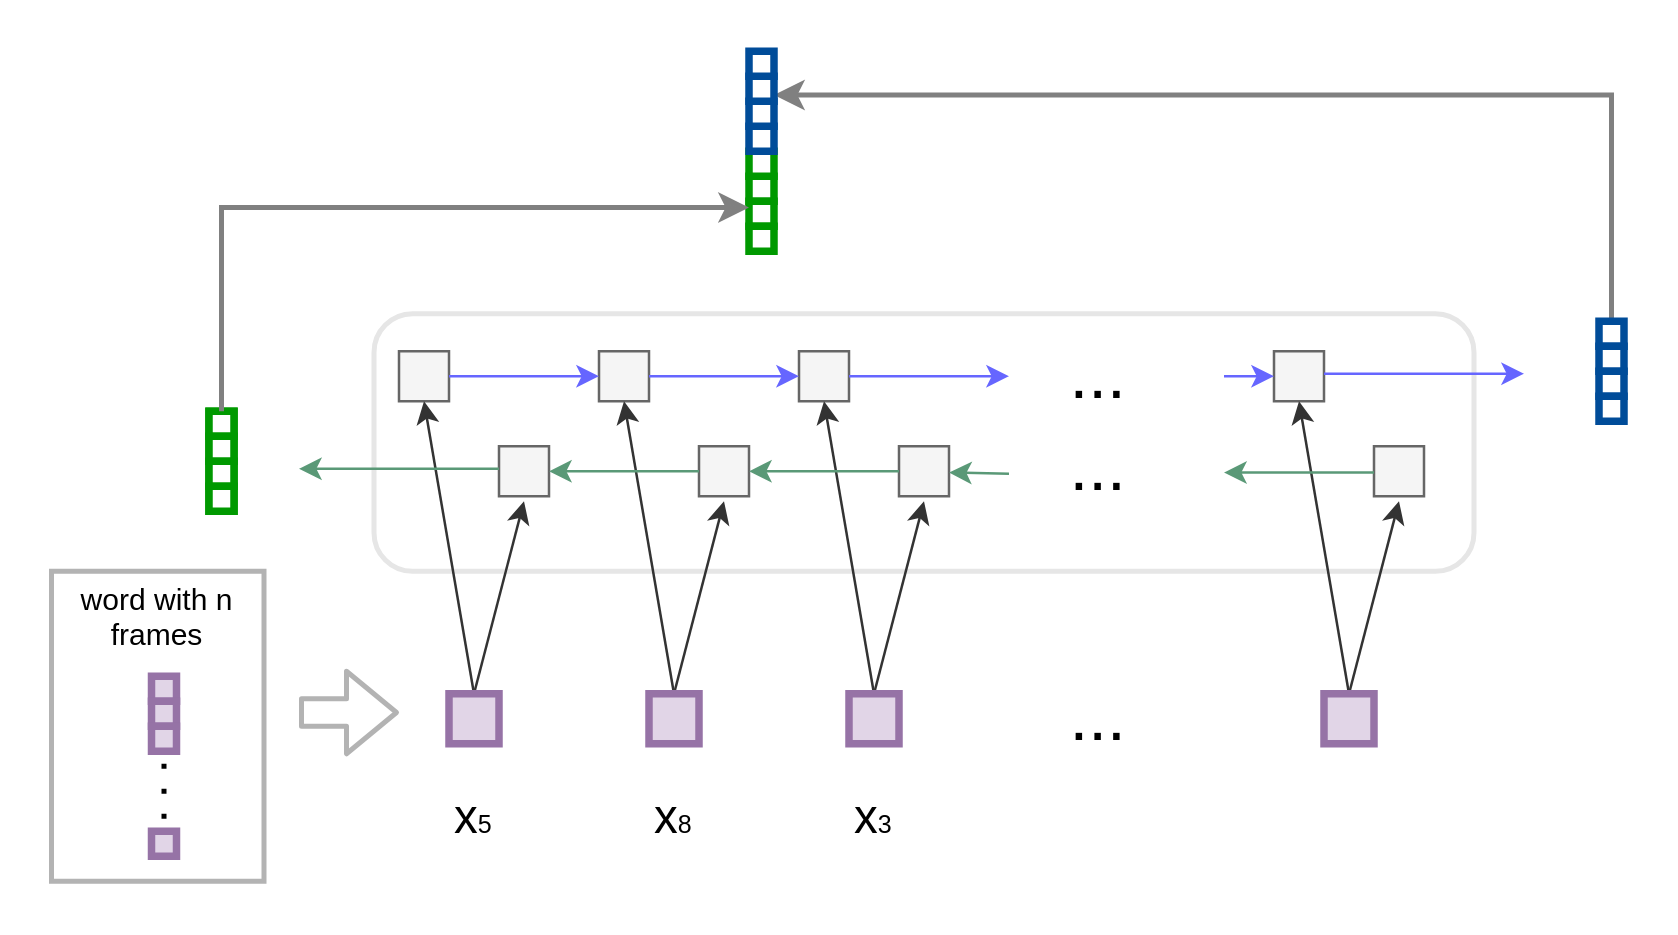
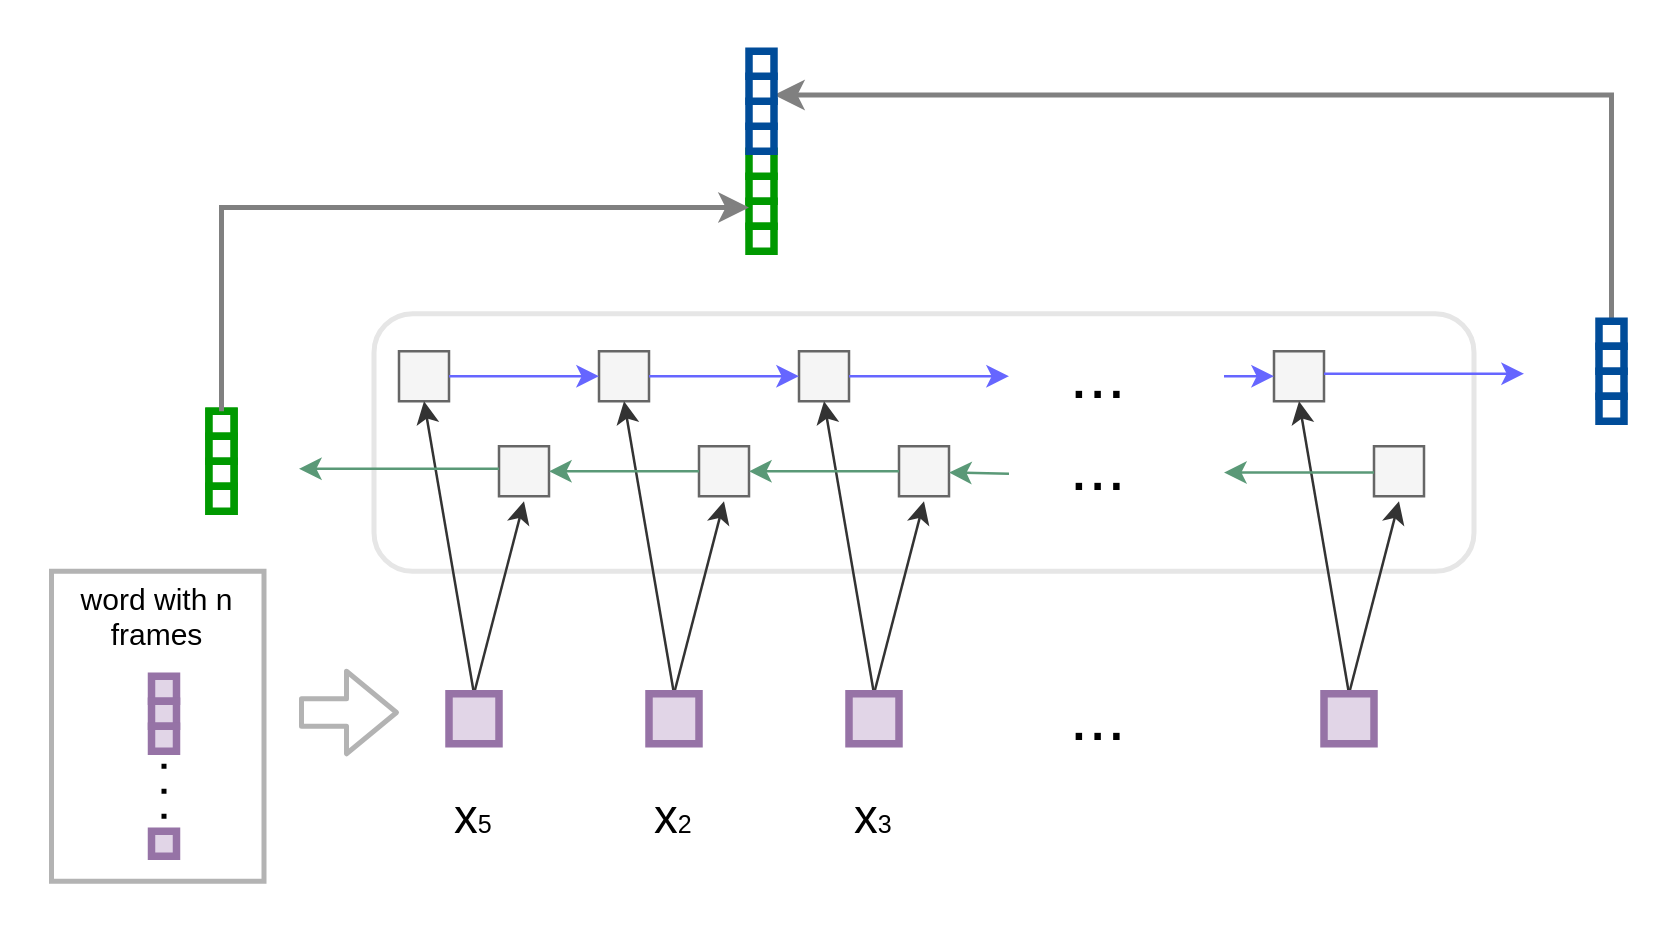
  <mxCell id="0" />
  <mxCell id="1" parent="0" />
  <mxCell id="2" value="" style="rounded=1;whiteSpace=wrap;html=1;strokeColor=#E6E6E6;strokeWidth=2;fillColor=#FFFFFF;" parent="1" vertex="1"><mxGeometry x="149" y="125" width="440" height="103" as="geometry" /></mxCell>
  <mxCell id="3" value="&lt;div&gt;word with n frames&lt;/div&gt;&lt;div&gt;&lt;br&gt;&lt;/div&gt;&lt;div&gt;&lt;br&gt;&lt;/div&gt;&lt;div&gt;&lt;br&gt;&lt;/div&gt;&lt;div&gt;&lt;br&gt;&lt;/div&gt;&lt;div&gt;&lt;br&gt;&lt;/div&gt;&lt;div&gt;&lt;br&gt;&lt;/div&gt;" style="rounded=0;whiteSpace=wrap;html=1;strokeColor=#B3B3B3;strokeWidth=2;" parent="1" vertex="1"><mxGeometry x="20" y="228" width="85" height="124" as="geometry" /></mxCell>
  <mxCell id="4" value="" style="rounded=0;whiteSpace=wrap;html=1;fillColor=#f5f5f5;strokeColor=#666666;fontColor=#333333;" parent="1" vertex="1"><mxGeometry x="159" y="140" width="20" height="20" as="geometry" /></mxCell>
  <mxCell id="5" value="" style="rounded=0;whiteSpace=wrap;html=1;fillColor=#f5f5f5;strokeColor=#666666;fontColor=#333333;" parent="1" vertex="1"><mxGeometry x="239" y="140" width="20" height="20" as="geometry" /></mxCell>
  <mxCell id="6" value="" style="rounded=0;whiteSpace=wrap;html=1;fillColor=#f5f5f5;strokeColor=#666666;fontColor=#333333;" parent="1" vertex="1"><mxGeometry x="319" y="140" width="20" height="20" as="geometry" /></mxCell>
  <mxCell id="7" value="" style="rounded=0;whiteSpace=wrap;html=1;fillColor=#f5f5f5;strokeColor=#666666;fontColor=#333333;" parent="1" vertex="1"><mxGeometry x="509" y="140" width="20" height="20" as="geometry" /></mxCell>
  <mxCell id="8" value="" style="rounded=0;whiteSpace=wrap;html=1;fillColor=#f5f5f5;strokeColor=#666666;fontColor=#333333;" parent="1" vertex="1"><mxGeometry x="199" y="178" width="20" height="20" as="geometry" /></mxCell>
  <mxCell id="9" value="" style="rounded=0;whiteSpace=wrap;html=1;fillColor=#f5f5f5;strokeColor=#666666;fontColor=#333333;" parent="1" vertex="1"><mxGeometry x="279" y="178" width="20" height="20" as="geometry" /></mxCell>
  <mxCell id="10" value="" style="rounded=0;whiteSpace=wrap;html=1;fillColor=#f5f5f5;strokeColor=#666666;fontColor=#333333;" parent="1" vertex="1"><mxGeometry x="359" y="178" width="20" height="20" as="geometry" /></mxCell>
  <mxCell id="11" value="" style="rounded=0;whiteSpace=wrap;html=1;fillColor=#f5f5f5;strokeColor=#666666;fontColor=#333333;" parent="1" vertex="1"><mxGeometry x="549" y="178" width="20" height="20" as="geometry" /></mxCell>
  <mxCell id="12" style="rounded=0;orthogonalLoop=1;jettySize=auto;html=1;exitX=0.5;exitY=0;exitDx=0;exitDy=0;entryX=0.5;entryY=1;entryDx=0;entryDy=0;strokeColor=#333333;" parent="1" source="14" target="4" edge="1"><mxGeometry relative="1" as="geometry" /></mxCell>
  <mxCell id="13" style="edgeStyle=none;rounded=0;orthogonalLoop=1;jettySize=auto;html=1;exitX=0.5;exitY=0;exitDx=0;exitDy=0;strokeColor=#333333;" parent="1" source="14" edge="1"><mxGeometry relative="1" as="geometry"><mxPoint x="209" y="200" as="targetPoint" /></mxGeometry></mxCell>
  <mxCell id="14" value="" style="rounded=0;whiteSpace=wrap;html=1;strokeColor=#9673a6;fillColor=#e1d5e7;strokeWidth=3;" parent="1" vertex="1"><mxGeometry x="179" y="277" width="20" height="20" as="geometry" /></mxCell>
  <mxCell id="15" style="edgeStyle=none;rounded=0;orthogonalLoop=1;jettySize=auto;html=1;exitX=0.5;exitY=0;exitDx=0;exitDy=0;entryX=0.5;entryY=1;entryDx=0;entryDy=0;strokeColor=#333333;" parent="1" source="17" target="5" edge="1"><mxGeometry relative="1" as="geometry" /></mxCell>
  <mxCell id="16" style="edgeStyle=none;rounded=0;orthogonalLoop=1;jettySize=auto;html=1;exitX=0.5;exitY=0;exitDx=0;exitDy=0;strokeColor=#333333;" parent="1" source="17" edge="1"><mxGeometry relative="1" as="geometry"><mxPoint x="289" y="200" as="targetPoint" /></mxGeometry></mxCell>
  <mxCell id="17" value="" style="rounded=0;whiteSpace=wrap;html=1;strokeColor=#9673a6;fillColor=#e1d5e7;strokeWidth=3;" parent="1" vertex="1"><mxGeometry x="259" y="277" width="20" height="20" as="geometry" /></mxCell>
  <mxCell id="18" style="edgeStyle=none;rounded=0;orthogonalLoop=1;jettySize=auto;html=1;exitX=0.5;exitY=0;exitDx=0;exitDy=0;entryX=0.5;entryY=1;entryDx=0;entryDy=0;strokeColor=#333333;" parent="1" source="20" target="6" edge="1"><mxGeometry relative="1" as="geometry" /></mxCell>
  <mxCell id="19" style="edgeStyle=none;rounded=0;orthogonalLoop=1;jettySize=auto;html=1;exitX=0.5;exitY=0;exitDx=0;exitDy=0;strokeColor=#333333;" parent="1" source="20" edge="1"><mxGeometry relative="1" as="geometry"><mxPoint x="369" y="200" as="targetPoint" /></mxGeometry></mxCell>
  <mxCell id="20" value="" style="rounded=0;whiteSpace=wrap;html=1;strokeColor=#9673a6;fillColor=#e1d5e7;strokeWidth=3;" parent="1" vertex="1"><mxGeometry x="339" y="277" width="20" height="20" as="geometry" /></mxCell>
  <mxCell id="21" style="edgeStyle=none;rounded=0;orthogonalLoop=1;jettySize=auto;html=1;exitX=0.5;exitY=0;exitDx=0;exitDy=0;entryX=0.5;entryY=1;entryDx=0;entryDy=0;strokeColor=#333333;" parent="1" source="23" target="7" edge="1"><mxGeometry relative="1" as="geometry" /></mxCell>
  <mxCell id="22" style="edgeStyle=none;rounded=0;orthogonalLoop=1;jettySize=auto;html=1;exitX=0.5;exitY=0;exitDx=0;exitDy=0;strokeColor=#333333;" parent="1" source="23" edge="1"><mxGeometry relative="1" as="geometry"><mxPoint x="559" y="200" as="targetPoint" /></mxGeometry></mxCell>
  <mxCell id="23" value="" style="rounded=0;whiteSpace=wrap;html=1;strokeColor=#9673a6;fillColor=#e1d5e7;strokeWidth=3;" parent="1" vertex="1"><mxGeometry x="529" y="277" width="20" height="20" as="geometry" /></mxCell>
  <mxCell id="24" value="" style="endArrow=classic;html=1;strokeColor=#6666FF;entryX=0;entryY=0.5;entryDx=0;entryDy=0;" parent="1" target="6" edge="1"><mxGeometry width="50" height="50" relative="1" as="geometry"><mxPoint x="259" y="150" as="sourcePoint" /><mxPoint x="299" y="150" as="targetPoint" /></mxGeometry></mxCell>
  <mxCell id="25" value="" style="endArrow=classic;html=1;strokeColor=#6666FF;entryX=0;entryY=0.5;entryDx=0;entryDy=0;" parent="1" target="5" edge="1"><mxGeometry width="50" height="50" relative="1" as="geometry"><mxPoint x="179" y="150" as="sourcePoint" /><mxPoint x="219" y="150" as="targetPoint" /></mxGeometry></mxCell>
  <mxCell id="26" value="" style="endArrow=classic;html=1;strokeColor=#6666FF;entryX=0;entryY=0.5;entryDx=0;entryDy=0;" parent="1" target="7" edge="1"><mxGeometry width="50" height="50" relative="1" as="geometry"><mxPoint x="489" y="150" as="sourcePoint" /><mxPoint x="379" y="150" as="targetPoint" /></mxGeometry></mxCell>
  <mxCell id="27" value="" style="endArrow=classic;html=1;strokeColor=#6666FF;" parent="1" edge="1"><mxGeometry width="50" height="50" relative="1" as="geometry"><mxPoint x="529" y="149" as="sourcePoint" /><mxPoint x="609" y="149" as="targetPoint" /></mxGeometry></mxCell>
  <mxCell id="28" value="" style="endArrow=classic;html=1;strokeColor=#5A9977;exitX=0;exitY=0.5;exitDx=0;exitDy=0;entryX=1;entryY=0.5;entryDx=0;entryDy=0;" parent="1" source="10" edge="1" target="9"><mxGeometry width="50" height="50" relative="1" as="geometry"><mxPoint x="349" y="187" as="sourcePoint" /><mxPoint x="299" y="190" as="targetPoint" /></mxGeometry></mxCell>
  <mxCell id="29" value="" style="endArrow=classic;html=1;strokeColor=#5A9977;exitX=0;exitY=0.5;exitDx=0;exitDy=0;exitPerimeter=0;" parent="1" source="9" edge="1"><mxGeometry width="50" height="50" relative="1" as="geometry"><mxPoint x="269" y="188" as="sourcePoint" /><mxPoint x="219" y="188" as="targetPoint" /></mxGeometry></mxCell>
  <mxCell id="30" value="" style="endArrow=classic;html=1;strokeColor=#5A9977;" parent="1" edge="1"><mxGeometry width="50" height="50" relative="1" as="geometry"><mxPoint x="199" y="187" as="sourcePoint" /><mxPoint x="119" y="187" as="targetPoint" /></mxGeometry></mxCell>
  <mxCell id="31" value="" style="group;strokeColor=#009900;strokeWidth=3;" parent="1" vertex="1" connectable="0"><mxGeometry x="83" y="164" width="10" height="40" as="geometry" /></mxCell>
  <mxCell id="32" value="" style="whiteSpace=wrap;html=1;aspect=fixed;strokeColor=#009900;strokeWidth=3;" parent="31" vertex="1"><mxGeometry width="10" height="10" as="geometry" /></mxCell>
  <mxCell id="33" value="" style="whiteSpace=wrap;html=1;aspect=fixed;strokeColor=#009900;strokeWidth=3;" parent="31" vertex="1"><mxGeometry y="10" width="10" height="10" as="geometry" /></mxCell>
  <mxCell id="34" value="" style="whiteSpace=wrap;html=1;aspect=fixed;strokeColor=#009900;strokeWidth=3;" parent="31" vertex="1"><mxGeometry y="20" width="10" height="10" as="geometry" /></mxCell>
  <mxCell id="35" value="" style="whiteSpace=wrap;html=1;aspect=fixed;strokeColor=#009900;strokeWidth=3;" parent="31" vertex="1"><mxGeometry y="30" width="10" height="10" as="geometry" /></mxCell>
  <mxCell id="36" value="&lt;font style=&quot;font-size: 27px&quot;&gt;...&lt;/font&gt;" style="text;html=1;strokeColor=none;fillColor=none;align=center;verticalAlign=middle;whiteSpace=wrap;rounded=0;" parent="1" vertex="1"><mxGeometry x="419" y="277" width="40" height="20" as="geometry" /></mxCell>
  <mxCell id="37" value="&lt;font style=&quot;font-size: 19px&quot;&gt;x&lt;/font&gt;&lt;font size=&quot;1&quot;&gt;5&lt;/font&gt;" style="text;html=1;strokeColor=none;fillColor=none;align=center;verticalAlign=middle;whiteSpace=wrap;rounded=0;" parent="1" vertex="1"><mxGeometry x="169" y="317" width="40" height="20" as="geometry" /></mxCell>
- <mxCell id="38" value="&lt;font style=&quot;font-size: 19px&quot;&gt;x&lt;/font&gt;&lt;font size=&quot;1&quot;&gt;8&lt;/font&gt;" style="text;html=1;strokeColor=none;fillColor=none;align=center;verticalAlign=middle;whiteSpace=wrap;rounded=0;" parent="1" vertex="1"><mxGeometry x="249" y="317" width="40" height="20" as="geometry" /></mxCell>
+ <mxCell id="38" value="&lt;font style=&quot;font-size: 19px&quot;&gt;x&lt;/font&gt;&lt;font size=&quot;1&quot;&gt;2&lt;/font&gt;" style="text;html=1;strokeColor=none;fillColor=none;align=center;verticalAlign=middle;whiteSpace=wrap;rounded=0;" parent="1" vertex="1"><mxGeometry x="249" y="317" width="40" height="20" as="geometry" /></mxCell>
  <mxCell id="39" value="&lt;font style=&quot;font-size: 19px&quot;&gt;x&lt;/font&gt;&lt;font size=&quot;1&quot;&gt;3&lt;/font&gt;" style="text;html=1;strokeColor=none;fillColor=none;align=center;verticalAlign=middle;whiteSpace=wrap;rounded=0;" parent="1" vertex="1"><mxGeometry x="329" y="317" width="40" height="20" as="geometry" /></mxCell>
  <mxCell id="40" value="&lt;font style=&quot;font-size: 27px&quot;&gt;...&lt;/font&gt;" style="text;html=1;strokeColor=none;fillColor=none;align=center;verticalAlign=middle;whiteSpace=wrap;rounded=0;" parent="1" vertex="1"><mxGeometry x="419" y="177" width="40" height="20" as="geometry" /></mxCell>
  <mxCell id="41" value="&lt;font style=&quot;font-size: 27px&quot;&gt;...&lt;/font&gt;" style="text;html=1;strokeColor=none;fillColor=none;align=center;verticalAlign=middle;whiteSpace=wrap;rounded=0;" parent="1" vertex="1"><mxGeometry x="419" y="140" width="40" height="20" as="geometry" /></mxCell>
  <mxCell id="42" style="edgeStyle=orthogonalEdgeStyle;rounded=0;orthogonalLoop=1;jettySize=auto;html=1;exitX=0.5;exitY=0;exitDx=0;exitDy=0;entryX=1;entryY=0.75;entryDx=0;entryDy=0;strokeColor=#808080;strokeWidth=2;" parent="1" source="43" target="59" edge="1"><mxGeometry relative="1" as="geometry" /></mxCell>
  <mxCell id="43" value="" style="rounded=0;whiteSpace=wrap;html=1;strokeColor=#004C99;strokeWidth=3;" parent="1" vertex="1"><mxGeometry x="639" y="128" width="10" height="10" as="geometry" /></mxCell>
  <mxCell id="44" value="" style="rounded=0;whiteSpace=wrap;html=1;strokeColor=#004C99;strokeWidth=3;" parent="1" vertex="1"><mxGeometry x="639" y="138" width="10" height="10" as="geometry" /></mxCell>
  <mxCell id="45" value="" style="rounded=0;whiteSpace=wrap;html=1;strokeColor=#004C99;strokeWidth=3;" parent="1" vertex="1"><mxGeometry x="639" y="148" width="10" height="10" as="geometry" /></mxCell>
  <mxCell id="46" value="" style="rounded=0;whiteSpace=wrap;html=1;strokeColor=#004C99;strokeWidth=3;" parent="1" vertex="1"><mxGeometry x="639" y="158" width="10" height="10" as="geometry" /></mxCell>
  <mxCell id="47" value="" style="rounded=0;whiteSpace=wrap;html=1;strokeColor=#9673a6;strokeWidth=3;fillColor=#e1d5e7;" parent="1" vertex="1"><mxGeometry x="60" y="270" width="10" height="10" as="geometry" /></mxCell>
  <mxCell id="48" value="" style="rounded=0;whiteSpace=wrap;html=1;strokeColor=#9673a6;strokeWidth=3;fillColor=#e1d5e7;" parent="1" vertex="1"><mxGeometry x="60" y="280" width="10" height="10" as="geometry" /></mxCell>
  <mxCell id="49" value="" style="rounded=0;whiteSpace=wrap;html=1;strokeColor=#9673a6;strokeWidth=3;fillColor=#e1d5e7;" parent="1" vertex="1"><mxGeometry x="60" y="290" width="10" height="10" as="geometry" /></mxCell>
  <mxCell id="50" value="" style="endArrow=none;dashed=1;html=1;strokeColor=#000000;dashPattern=1 4;strokeWidth=2;" parent="1" edge="1"><mxGeometry width="50" height="50" relative="1" as="geometry"><mxPoint x="65" y="327" as="sourcePoint" /><mxPoint x="65" y="297" as="targetPoint" /></mxGeometry></mxCell>
  <mxCell id="51" value="" style="rounded=0;whiteSpace=wrap;html=1;strokeColor=#9673a6;strokeWidth=3;fillColor=#e1d5e7;" parent="1" vertex="1"><mxGeometry x="60" y="332" width="10" height="10" as="geometry" /></mxCell>
  <mxCell id="52" value="" style="shape=flexArrow;endArrow=classic;html=1;strokeColor=#B3B3B3;strokeWidth=2;" parent="1" edge="1"><mxGeometry width="50" height="50" relative="1" as="geometry"><mxPoint x="119" y="284.5" as="sourcePoint" /><mxPoint x="159" y="284.5" as="targetPoint" /></mxGeometry></mxCell>
  <mxCell id="53" value="" style="whiteSpace=wrap;html=1;aspect=fixed;strokeColor=#009900;strokeWidth=3;" parent="1" vertex="1"><mxGeometry x="299" y="70" width="10" height="10" as="geometry" /></mxCell>
  <mxCell id="54" value="" style="whiteSpace=wrap;html=1;aspect=fixed;strokeColor=#009900;strokeWidth=3;" parent="1" vertex="1"><mxGeometry x="299" y="80" width="10" height="10" as="geometry" /></mxCell>
  <mxCell id="55" value="" style="whiteSpace=wrap;html=1;aspect=fixed;strokeColor=#009900;strokeWidth=3;" parent="1" vertex="1"><mxGeometry x="299" y="90" width="10" height="10" as="geometry" /></mxCell>
  <mxCell id="56" value="" style="whiteSpace=wrap;html=1;aspect=fixed;strokeColor=#009900;strokeWidth=3;" parent="1" vertex="1"><mxGeometry x="299" y="60" width="10" height="10" as="geometry" /></mxCell>
  <mxCell id="57" value="" style="rounded=0;whiteSpace=wrap;html=1;strokeColor=#004C99;strokeWidth=3;" parent="1" vertex="1"><mxGeometry x="299" y="50" width="10" height="10" as="geometry" /></mxCell>
  <mxCell id="58" value="" style="rounded=0;whiteSpace=wrap;html=1;strokeColor=#004C99;strokeWidth=3;" parent="1" vertex="1"><mxGeometry x="299" y="40" width="10" height="10" as="geometry" /></mxCell>
  <mxCell id="59" value="" style="rounded=0;whiteSpace=wrap;html=1;strokeColor=#004C99;strokeWidth=3;" parent="1" vertex="1"><mxGeometry x="299" y="30" width="10" height="10" as="geometry" /></mxCell>
  <mxCell id="60" value="" style="rounded=0;whiteSpace=wrap;html=1;strokeColor=#004C99;strokeWidth=3;" parent="1" vertex="1"><mxGeometry x="299" y="20" width="10" height="10" as="geometry" /></mxCell>
  <mxCell id="61" style="edgeStyle=orthogonalEdgeStyle;rounded=0;orthogonalLoop=1;jettySize=auto;html=1;exitX=0.5;exitY=0;exitDx=0;exitDy=0;entryX=0;entryY=0.25;entryDx=0;entryDy=0;strokeColor=#808080;strokeWidth=2;" parent="1" source="32" target="54" edge="1"><mxGeometry relative="1" as="geometry" /></mxCell>
  <mxCell id="62" value="" style="endArrow=classic;html=1;strokeColor=#6666FF;" edge="1" parent="1"><mxGeometry width="50" height="50" relative="1" as="geometry"><mxPoint x="339" y="150" as="sourcePoint" /><mxPoint x="403" y="150" as="targetPoint" /></mxGeometry></mxCell>
  <mxCell id="63" value="" style="endArrow=classic;html=1;strokeColor=#5A9977;exitX=0;exitY=0.5;exitDx=0;exitDy=0;entryX=1;entryY=0.5;entryDx=0;entryDy=0;" edge="1" parent="1"><mxGeometry width="50" height="50" relative="1" as="geometry"><mxPoint x="549" y="188.5" as="sourcePoint" /><mxPoint x="489" y="188.5" as="targetPoint" /></mxGeometry></mxCell>
  <mxCell id="64" value="" style="endArrow=classic;html=1;strokeColor=#5A9977;entryX=1;entryY=0.5;entryDx=0;entryDy=0;" edge="1" parent="1"><mxGeometry width="50" height="50" relative="1" as="geometry"><mxPoint x="403" y="189" as="sourcePoint" /><mxPoint x="379" y="188.5" as="targetPoint" /></mxGeometry></mxCell>
